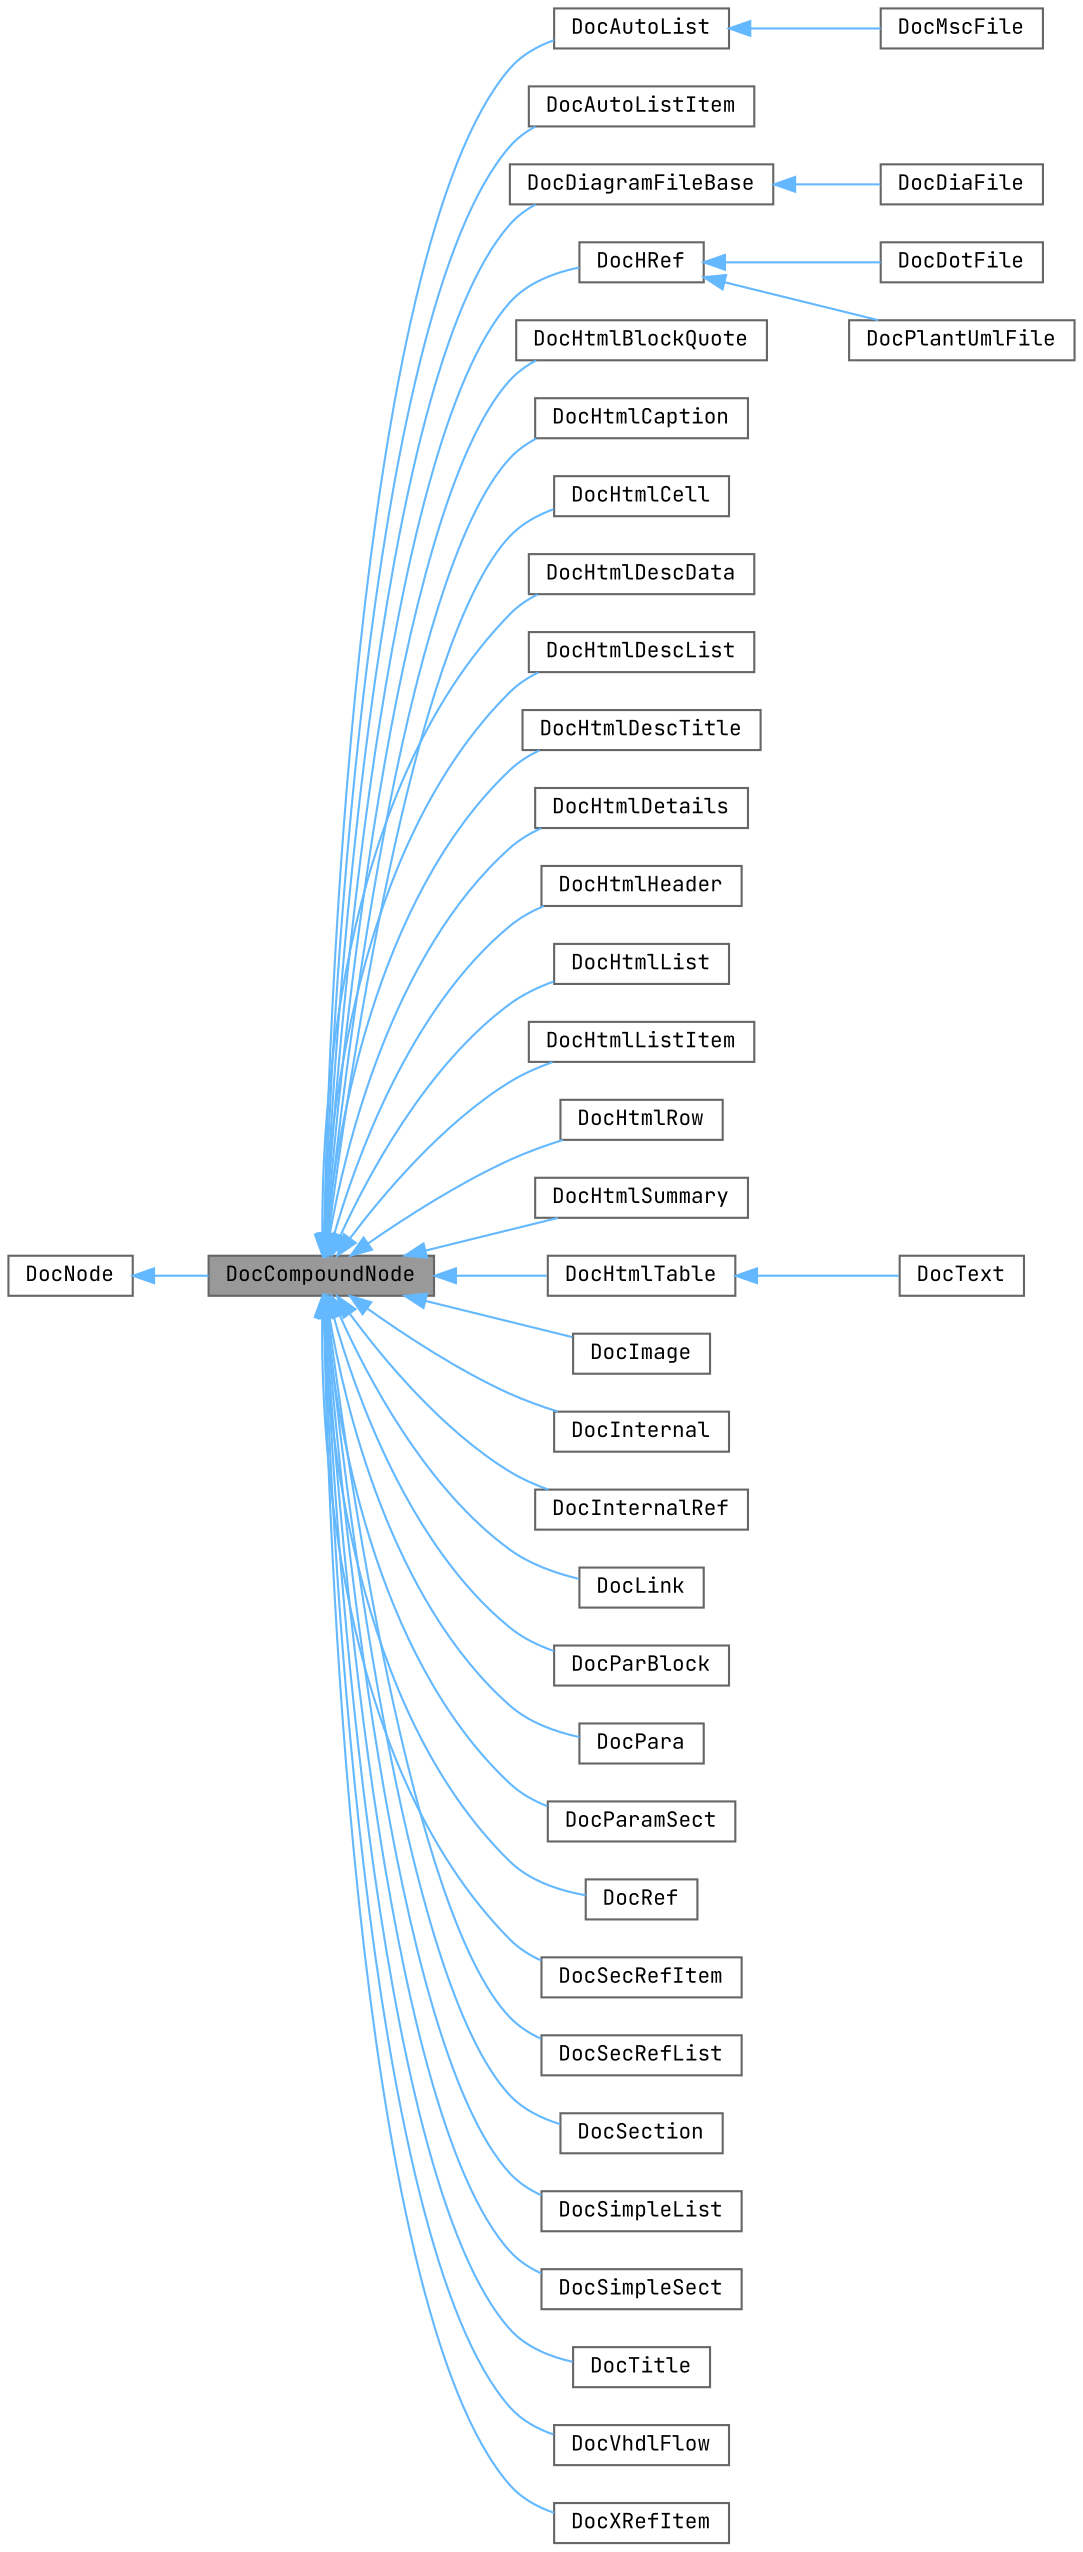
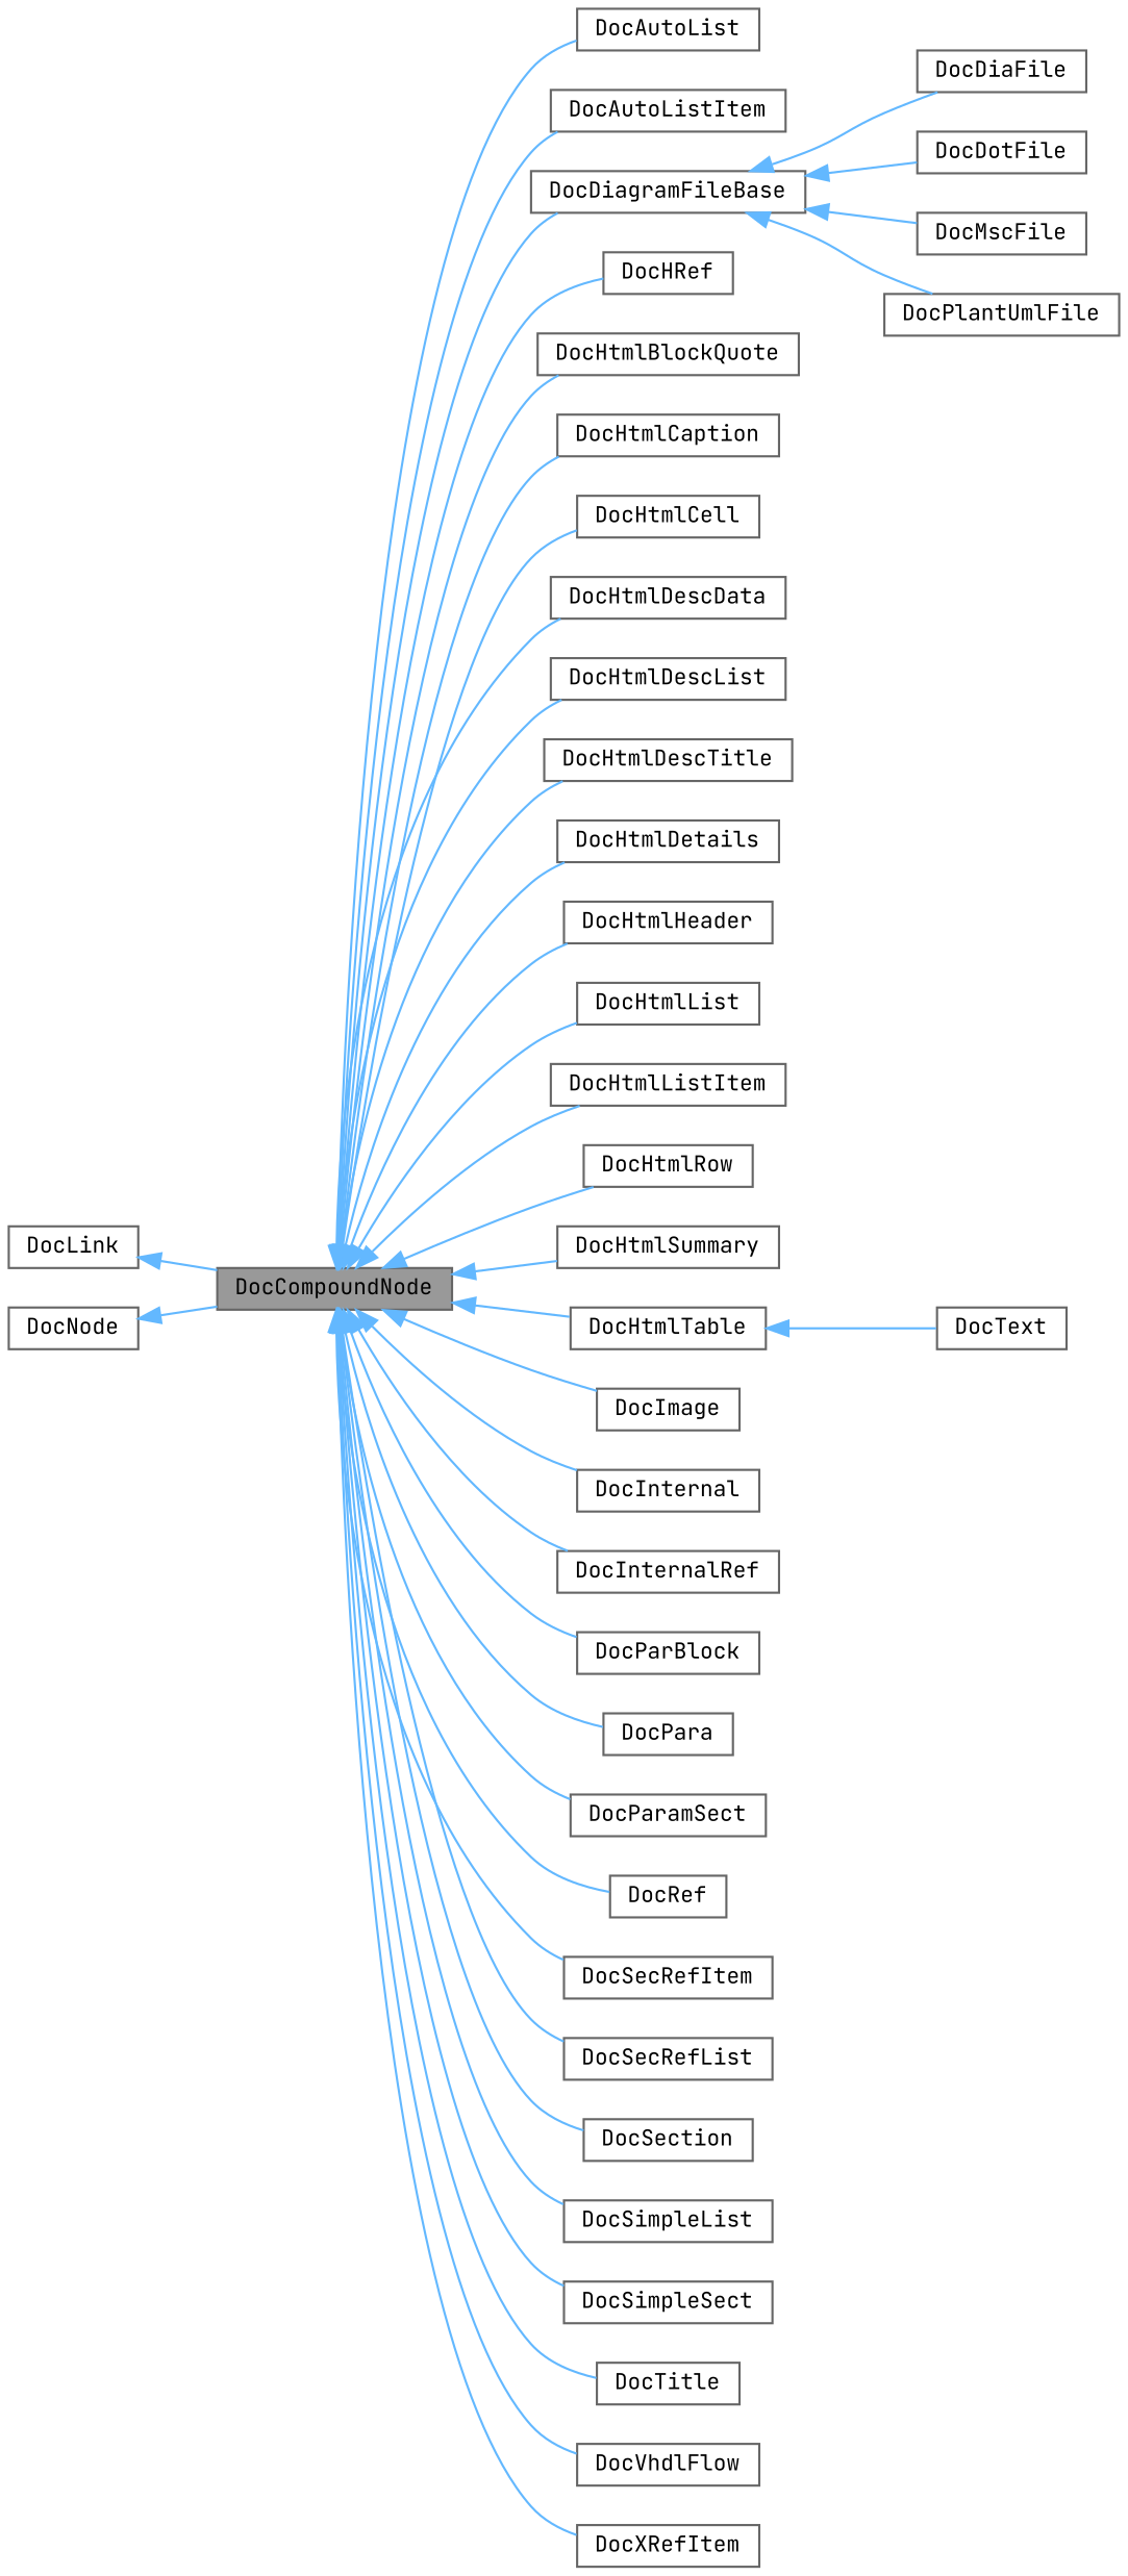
  digraph {
    fontname="JetBrains Mono"
    rankdir=LR
    node [color=gray40 fillcolor=white fontname="JetBrains Mono" fontsize=10 shape=box style=filled]
    edge [color=steelblue1 dir=back fontname="JetBrains Mono" fontsize=10 labelfontname=Helvetica labelfontsize=10 style=solid]
    n1 [fillcolor=grey60 fontcolor=black height=0.2 label=DocCompoundNode width=0.4]
    n2 [height=0.2 label=DocAutoList width=0.4]
    n3 [height=0.2 label=DocAutoListItem width=0.4]
    n4 [height=0.2 label=DocDiagramFileBase width=0.4]
    n5 [height=0.2 label=DocHRef width=0.4]
    n6 [height=0.2 label=DocHtmlBlockQuote width=0.4]
    n7 [height=0.2 label=DocHtmlCaption width=0.4]
    n8 [height=0.2 label=DocHtmlCell width=0.4]
    n9 [height=0.2 label=DocHtmlDescData width=0.4]
    n10 [height=0.2 label=DocHtmlDescList width=0.4]
    n11 [height=0.2 label=DocHtmlDescTitle width=0.4]
    n12 [height=0.2 label=DocHtmlDetails width=0.4]
    n13 [height=0.2 label=DocHtmlHeader width=0.4]
    n14 [height=0.2 label=DocHtmlList width=0.4]
    n15 [height=0.2 label=DocHtmlListItem width=0.4]
    n16 [height=0.2 label=DocHtmlRow width=0.4]
    n17 [height=0.2 label=DocHtmlSummary width=0.4]
    n18 [height=0.2 label=DocHtmlTable width=0.4]
    n19 [height=0.2 label=DocImage width=0.4]
    n20 [height=0.2 label=DocInternal width=0.4]
    n21 [height=0.2 label=DocInternalRef width=0.4]
    n22 [height=0.2 label=DocLink width=0.4]
    n23 [height=0.2 label=DocParBlock width=0.4]
    n24 [height=0.2 label=DocPara width=0.4]
    n25 [height=0.2 label=DocParamSect width=0.4]
    n26 [height=0.2 label=DocRef width=0.4]
    n27 [height=0.2 label=DocSecRefItem width=0.4]
    n28 [height=0.2 label=DocSecRefList width=0.4]
    n29 [height=0.2 label=DocSection width=0.4]
    n30 [height=0.2 label=DocSimpleList width=0.4]
    n31 [height=0.2 label=DocSimpleSect width=0.4]
    n32 [height=0.2 label=DocTitle width=0.4]
    n33 [height=0.2 label=DocVhdlFlow width=0.4]
    n34 [height=0.2 label=DocXRefItem width=0.4]
    n35 [height=0.2 label=DocDiaFile width=0.4]
    n36 [height=0.2 label=DocDotFile width=0.4]
    n37 [height=0.2 label=DocMscFile width=0.4]
    n38 [height=0.2 label=DocPlantUmlFile width=0.4]
    n39 [height=0.2 label=DocText width=0.4]
    n40 [height=0.2 label=DocNode width=0.4]
    n1 -> n2
    n1 -> n3
    n1 -> n4
    n1 -> n5
    n1 -> n6
    n1 -> n7
    n1 -> n8
    n1 -> n9
    n1 -> n10
    n1 -> n11
    n1 -> n12
    n1 -> n13
    n1 -> n14
    n1 -> n15
    n1 -> n16
    n1 -> n17
    n1 -> n18
    n1 -> n19
    n1 -> n20
    n1 -> n21
-   n1 -> n22
+   n22 -> n1
    n1 -> n23
    n1 -> n24
    n1 -> n25
    n1 -> n26
    n1 -> n27
    n1 -> n28
    n1 -> n29
    n1 -> n30
    n1 -> n31
    n1 -> n32
    n1 -> n33
    n1 -> n34
    n4 -> n35
-   n5 -> n36
-   n2 -> n37
-   n5 -> n38
+   n4 -> n36
+   n4 -> n37
+   n4 -> n38
    n18 -> n39
    n40 -> n1
  }
